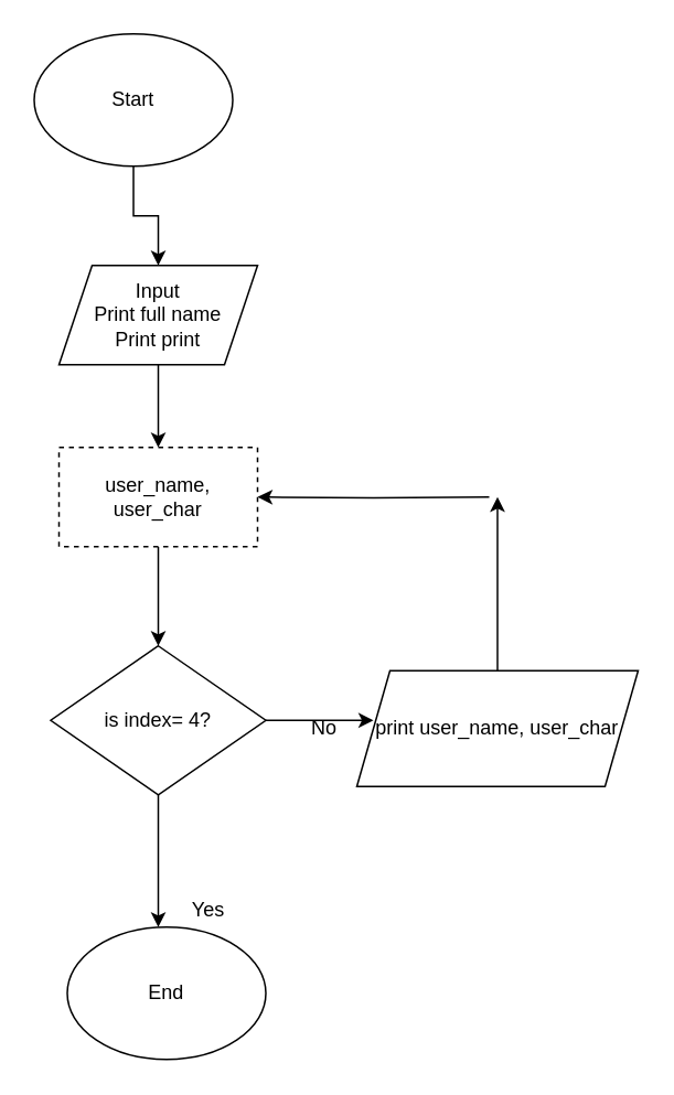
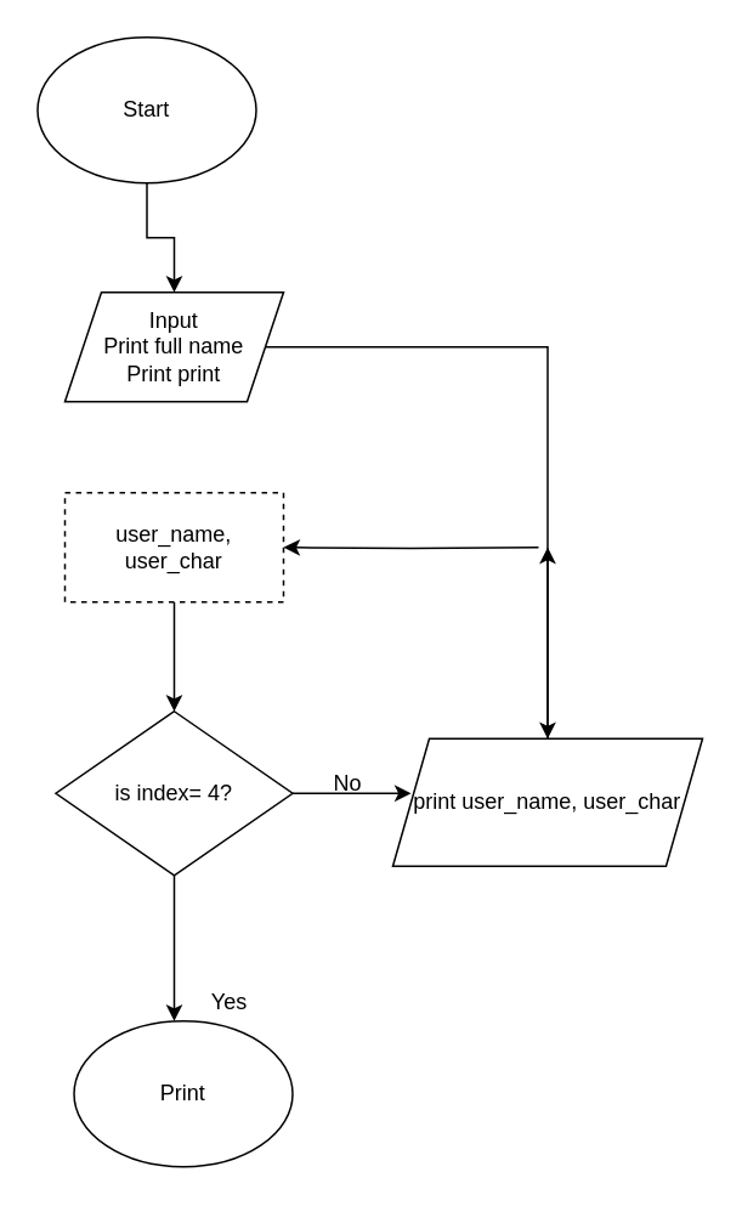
  <mxCell id="0" />
  <mxCell id="1" parent="0" />
  <mxCell id="2" style="edgeStyle=orthogonalEdgeStyle;rounded=0;orthogonalLoop=1;jettySize=auto;html=1;" edge="1" parent="1" source="3" target="5"><mxGeometry relative="1" as="geometry"><mxPoint x="95" y="190" as="targetPoint" /></mxGeometry></mxCell>
  <mxCell id="3" value="Start" style="ellipse;whiteSpace=wrap;html=1;" vertex="1" parent="1"><mxGeometry x="20" y="20" width="120" height="80" as="geometry" /></mxCell>
- <mxCell id="4" style="edgeStyle=orthogonalEdgeStyle;rounded=0;orthogonalLoop=1;jettySize=auto;html=1;" edge="1" parent="1" source="5" target="8"><mxGeometry relative="1" as="geometry"><mxPoint x="95" y="300" as="targetPoint" /></mxGeometry></mxCell>
+ <mxCell id="4" style="edgeStyle=orthogonalEdgeStyle;rounded=0;orthogonalLoop=1;jettySize=auto;html=1;" edge="1" parent="1" source="5" target="16"><mxGeometry relative="1" as="geometry"><mxPoint x="95" y="300" as="targetPoint" /></mxGeometry></mxCell>
  <mxCell id="5" value="Input&lt;br&gt;Print full name&lt;br&gt;Print print" style="shape=parallelogram;perimeter=parallelogramPerimeter;whiteSpace=wrap;html=1;fixedSize=1;" vertex="1" parent="1"><mxGeometry x="35" y="160" width="120" height="60" as="geometry" /></mxCell>
  <mxCell id="6" style="edgeStyle=orthogonalEdgeStyle;rounded=0;orthogonalLoop=1;jettySize=auto;html=1;" edge="1" parent="1" source="8"><mxGeometry relative="1" as="geometry"><mxPoint x="95" y="390" as="targetPoint" /></mxGeometry></mxCell>
  <mxCell id="7" style="edgeStyle=orthogonalEdgeStyle;rounded=0;orthogonalLoop=1;jettySize=auto;html=1;entryX=1;entryY=0.5;entryDx=0;entryDy=0;" edge="1" parent="1" target="8"><mxGeometry relative="1" as="geometry"><mxPoint x="295" y="300" as="targetPoint" /><mxPoint x="295" y="300" as="sourcePoint" /></mxGeometry></mxCell>
  <mxCell id="8" value="user_name, user_char" style="rounded=0;whiteSpace=wrap;html=1;dashed=1;" vertex="1" parent="1"><mxGeometry x="35" y="270" width="120" height="60" as="geometry" /></mxCell>
  <mxCell id="9" style="edgeStyle=orthogonalEdgeStyle;rounded=0;orthogonalLoop=1;jettySize=auto;html=1;" edge="1" parent="1" source="11"><mxGeometry relative="1" as="geometry"><mxPoint x="95" y="560" as="targetPoint" /></mxGeometry></mxCell>
  <mxCell id="10" style="edgeStyle=orthogonalEdgeStyle;rounded=0;orthogonalLoop=1;jettySize=auto;html=1;" edge="1" parent="1" source="11"><mxGeometry relative="1" as="geometry"><mxPoint x="225" y="435" as="targetPoint" /></mxGeometry></mxCell>
  <mxCell id="11" value="is index= 4?" style="rhombus;whiteSpace=wrap;html=1;" vertex="1" parent="1"><mxGeometry x="30" y="390" width="130" height="90" as="geometry" /></mxCell>
  <mxCell id="12" value="Yes" style="text;html=1;align=center;verticalAlign=middle;resizable=0;points=[];autosize=1;strokeColor=none;fillColor=none;" vertex="1" parent="1"><mxGeometry x="105" y="540" width="40" height="20" as="geometry" /></mxCell>
- <mxCell id="13" value="End" style="ellipse;whiteSpace=wrap;html=1;" vertex="1" parent="1"><mxGeometry x="40" y="560" width="120" height="80" as="geometry" /></mxCell>
- <mxCell id="14" value="No" style="text;html=1;align=center;verticalAlign=middle;resizable=0;points=[];autosize=1;strokeColor=none;fillColor=none;" vertex="1" parent="1"><mxGeometry x="180" y="430" width="30" height="20" as="geometry" /></mxCell>
+ <mxCell id="13" value="Print" style="ellipse;whiteSpace=wrap;html=1;" vertex="1" parent="1"><mxGeometry x="40" y="560" width="120" height="80" as="geometry" /></mxCell>
+ <mxCell id="14" value="No" style="text;html=1;align=center;verticalAlign=middle;resizable=0;points=[];autosize=1;strokeColor=none;fillColor=none;" vertex="1" parent="1"><mxGeometry x="175" y="420" width="30" height="20" as="geometry" /></mxCell>
  <mxCell id="15" style="edgeStyle=orthogonalEdgeStyle;rounded=0;orthogonalLoop=1;jettySize=auto;html=1;" edge="1" parent="1" source="16"><mxGeometry relative="1" as="geometry"><mxPoint x="300" y="300" as="targetPoint" /></mxGeometry></mxCell>
  <mxCell id="16" value="print user_name, user_char" style="shape=parallelogram;perimeter=parallelogramPerimeter;whiteSpace=wrap;html=1;fixedSize=1;" vertex="1" parent="1"><mxGeometry x="215" y="405" width="170" height="70" as="geometry" /></mxCell>
